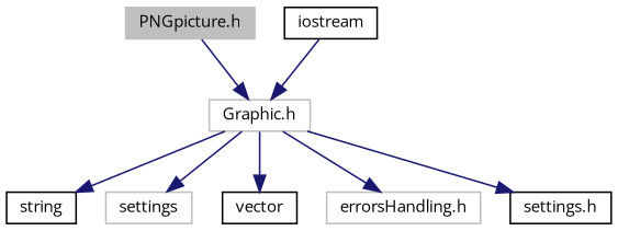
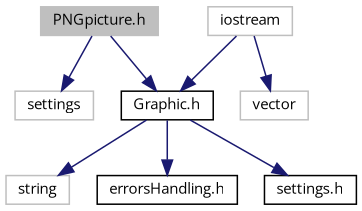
  digraph {
    fontname="Open Sans"
    node [color=grey75 fillcolor=white fontname="Open Sans" fontsize=10 shape=record style=filled]
    edge [color=midnightblue fontname="Open Sans" fontsize=10 labelfontname=Helvetica labelfontsize=10 style=solid]
    n1 [fillcolor=grey75 fontcolor=black height=0.2 label="PNGpicture.h" width=0.4]
-   n2 [height=0.2 label="Graphic.h" width=0.4]
-   n3 [color=black height=0.2 label=string width=0.4]
+   n2 [color=black height=0.2 label="Graphic.h" width=0.4]
+   n3 [height=0.2 label=string width=0.4]
    n4 [height=0.2 label=settings width=0.4]
-   n5 [color=black height=0.2 label=vector width=0.4]
-   n6 [height=0.2 label="errorsHandling.h" width=0.4]
+   n5 [height=0.2 label=vector width=0.4]
+   n6 [color=black height=0.2 label="errorsHandling.h" width=0.4]
    n7 [color=black height=0.2 label="settings.h" width=0.4]
-   n8 [color=black height=0.2 label=iostream width=0.4]
+   n8 [height=0.2 label=iostream width=0.4]
    n1 -> n2
    n2 -> n3
-   n2 -> n4
-   n2 -> n5
+   n1 -> n4
+   n8 -> n5
    n2 -> n6
    n2 -> n7
    n8 -> n2
  }
